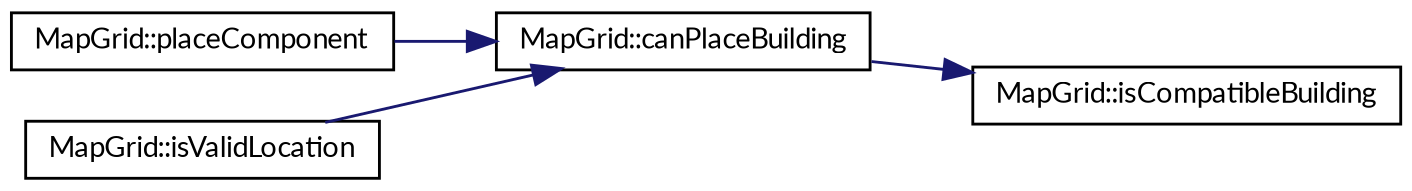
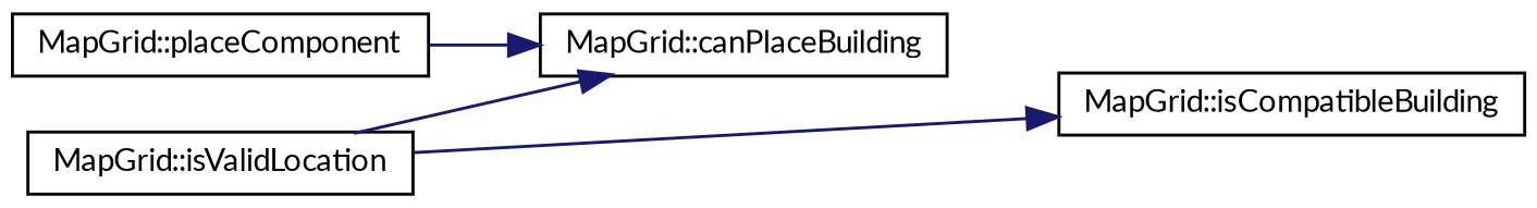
  digraph {
    fontname=Lato
    rankdir=LR
    node [color=black fillcolor=white fontname=Lato fontsize=10 shape=record style=filled]
    edge [color=midnightblue fontname=Lato fontsize=10 labelfontname=Helvetica labelfontsize=10 style=solid]
    n1 [height=0.2 label="MapGrid::placeComponent" width=0.4]
    n2 [height=0.2 label="MapGrid::canPlaceBuilding" width=0.4]
    n3 [height=0.2 label="MapGrid::isCompatibleBuilding" width=0.4]
    n4 [height=0.2 label="MapGrid::isValidLocation" width=0.4]
    n1 -> n2
-   n2 -> n3
+   n4 -> n3
    n4 -> n2
  }
